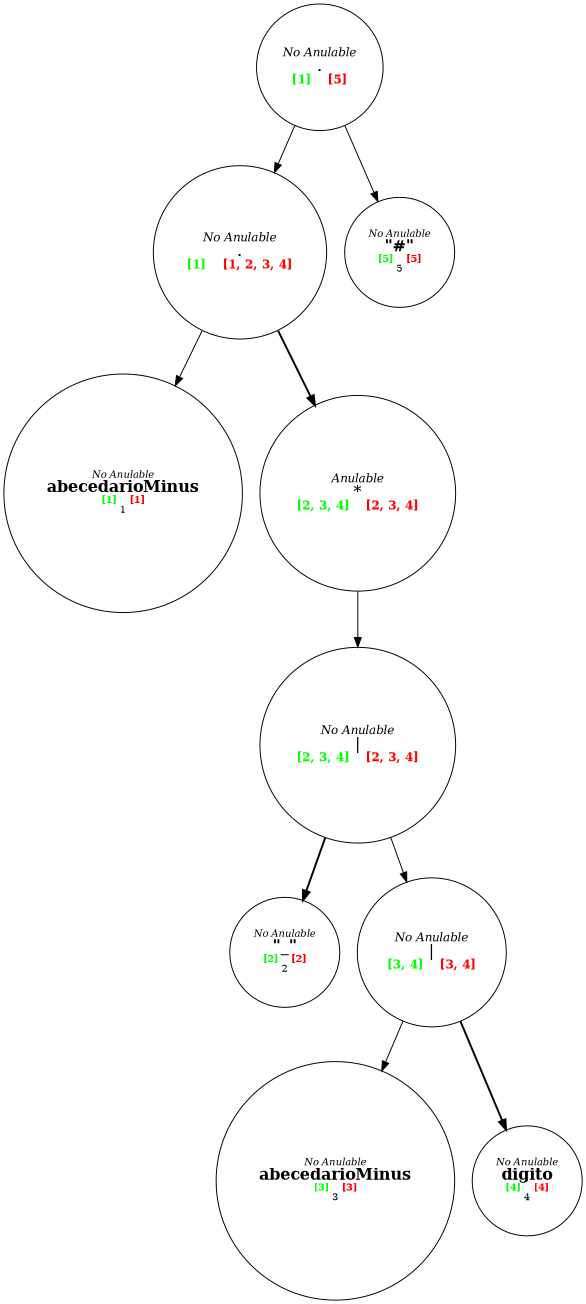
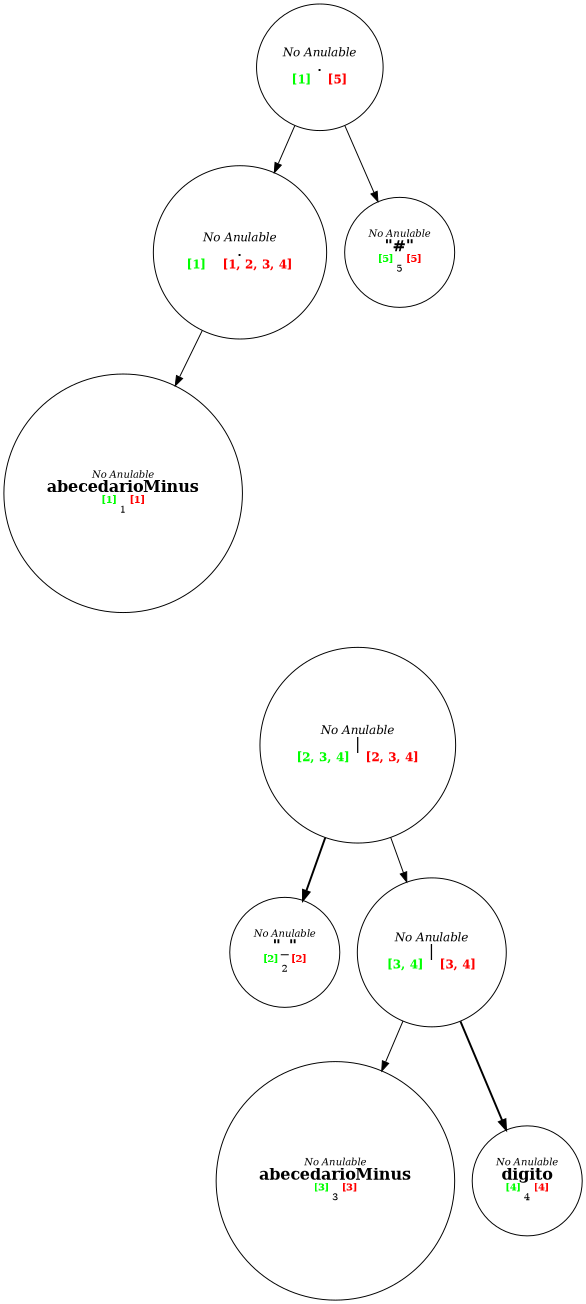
  digraph {
    fontname="DejaVu Serif"
    node [shape=circle fontname="DejaVu Serif"]
    edge [style=solid fontname="DejaVu Serif"]
    n1 [label=<<FONT POINT-SIZE="12"><I>No Anulable</I><BR/><FONT POINT-SIZE="16">.</FONT><BR/><FONT COLOR="green"><B>[1]</B></FONT>    <FONT COLOR="red"><B>[5]</B></FONT></FONT>>]
    n2 [label=<<FONT POINT-SIZE="12"><I>No Anulable</I><BR/><FONT POINT-SIZE="16">.</FONT><BR/><FONT COLOR="green"><B>[1]</B></FONT>    <FONT COLOR="red"><B>[1, 2, 3, 4]</B></FONT></FONT>>]
    n3 [label=<<FONT POINT-SIZE="10"><I>No Anulable</I><BR/><B><FONT POINT-SIZE="16">"#"</FONT></B><BR/><FONT COLOR="green"><B>[5]</B></FONT>    <FONT COLOR="red"><B>[5]</B></FONT><BR/>5</FONT>>]
    n4 [label=<<FONT POINT-SIZE="10"><I>No Anulable</I><BR/><B><FONT POINT-SIZE="16">abecedarioMinus</FONT></B><BR/><FONT COLOR="green"><B>[1]</B></FONT>    <FONT COLOR="red"><B>[1]</B></FONT><BR/>1</FONT>>]
-   n5 [label=<<FONT POINT-SIZE="12"><I>Anulable</I><BR/><FONT POINT-SIZE="16">*</FONT><BR/><FONT COLOR="green"><B>[2, 3, 4]</B></FONT>    <FONT COLOR="red"><B>[2, 3, 4]</B></FONT></FONT>>]
    n6 [label=<<FONT POINT-SIZE="12"><I>No Anulable</I><BR/><FONT POINT-SIZE="16">|</FONT><BR/><FONT COLOR="green"><B>[2, 3, 4]</B></FONT>    <FONT COLOR="red"><B>[2, 3, 4]</B></FONT></FONT>>]
    n7 [label=<<FONT POINT-SIZE="10"><I>No Anulable</I><BR/><B><FONT POINT-SIZE="16">"_"</FONT></B><BR/><FONT COLOR="green"><B>[2]</B></FONT>    <FONT COLOR="red"><B>[2]</B></FONT><BR/>2</FONT>>]
    n8 [label=<<FONT POINT-SIZE="12"><I>No Anulable</I><BR/><FONT POINT-SIZE="16">|</FONT><BR/><FONT COLOR="green"><B>[3, 4]</B></FONT>    <FONT COLOR="red"><B>[3, 4]</B></FONT></FONT>>]
    n9 [label=<<FONT POINT-SIZE="10"><I>No Anulable</I><BR/><B><FONT POINT-SIZE="16">abecedarioMinus</FONT></B><BR/><FONT COLOR="green"><B>[3]</B></FONT>    <FONT COLOR="red"><B>[3]</B></FONT><BR/>3</FONT>>]
    n10 [label=<<FONT POINT-SIZE="10"><I>No Anulable</I><BR/><B><FONT POINT-SIZE="16">digito</FONT></B><BR/><FONT COLOR="green"><B>[4]</B></FONT>    <FONT COLOR="red"><B>[4]</B></FONT><BR/>4</FONT>>]
    n1 -> n2
    n1 -> n3
    n2 -> n4
-   n2 -> n5 [style=bold]
-   n5 -> n6
    n6 -> n7 [style=bold]
    n6 -> n8
    n8 -> n9
    n8 -> n10 [style=bold]
  }
